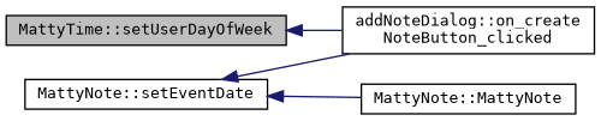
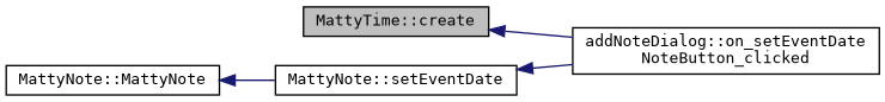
  digraph {
    fontname="DejaVu Sans Mono"
    rankdir=LR
    node [color=black fillcolor=white fontname="DejaVu Sans Mono" fontsize=10 shape=record style=filled]
    edge [color=midnightblue dir=back fontname="DejaVu Sans Mono" fontsize=10 labelfontname=Helvetica labelfontsize=10 style=solid]
-   n1 [fillcolor=grey75 fontcolor=black height=0.2 label="MattyTime::setUserDayOfWeek" width=0.4]
-   n2 [height=0.2 label="addNoteDialog::on_create\lNoteButton_clicked" width=0.4]
+   n1 [fillcolor=grey75 fontcolor=black height=0.2 label="MattyTime::create" width=0.4]
+   n2 [height=0.2 label="addNoteDialog::on_setEventDate\lNoteButton_clicked" width=0.4]
    n3 [height=0.2 label="MattyNote::setEventDate" width=0.4]
    n4 [height=0.2 label="MattyNote::MattyNote" width=0.4]
    n1 -> n2
    n3 -> n2
-   n3 -> n4
+   n4 -> n3
  }
